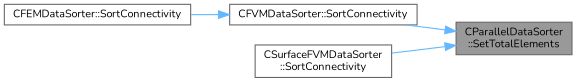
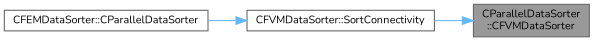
  digraph {
    fontname=Nunito
    rankdir=RL
    node [color=grey40 fillcolor=white fontname=Nunito fontsize=10 shape=box style=filled]
    edge [color=steelblue1 dir=back fontname=Nunito fontsize=10 labelfontname=Helvetica labelfontsize=10 style=solid]
-   n1 [color=gray40 fillcolor=grey60 fontcolor=black height=0.2 label="CParallelDataSorter\l::SetTotalElements" width=0.4]
+   n1 [color=gray40 fillcolor=grey60 fontcolor=black height=0.2 label="CParallelDataSorter\l::CFVMDataSorter" width=0.4]
    n2 [height=0.2 label="CFVMDataSorter::SortConnectivity" width=0.4]
-   n3 [height=0.2 label="CSurfaceFVMDataSorter\l::SortConnectivity" width=0.4]
-   n4 [height=0.2 label="CFEMDataSorter::SortConnectivity" width=0.4]
+   n4 [height=0.2 label="CFEMDataSorter::CParallelDataSorter" width=0.4]
    n1 -> n2
-   n1 -> n3
    n2 -> n4
  }
